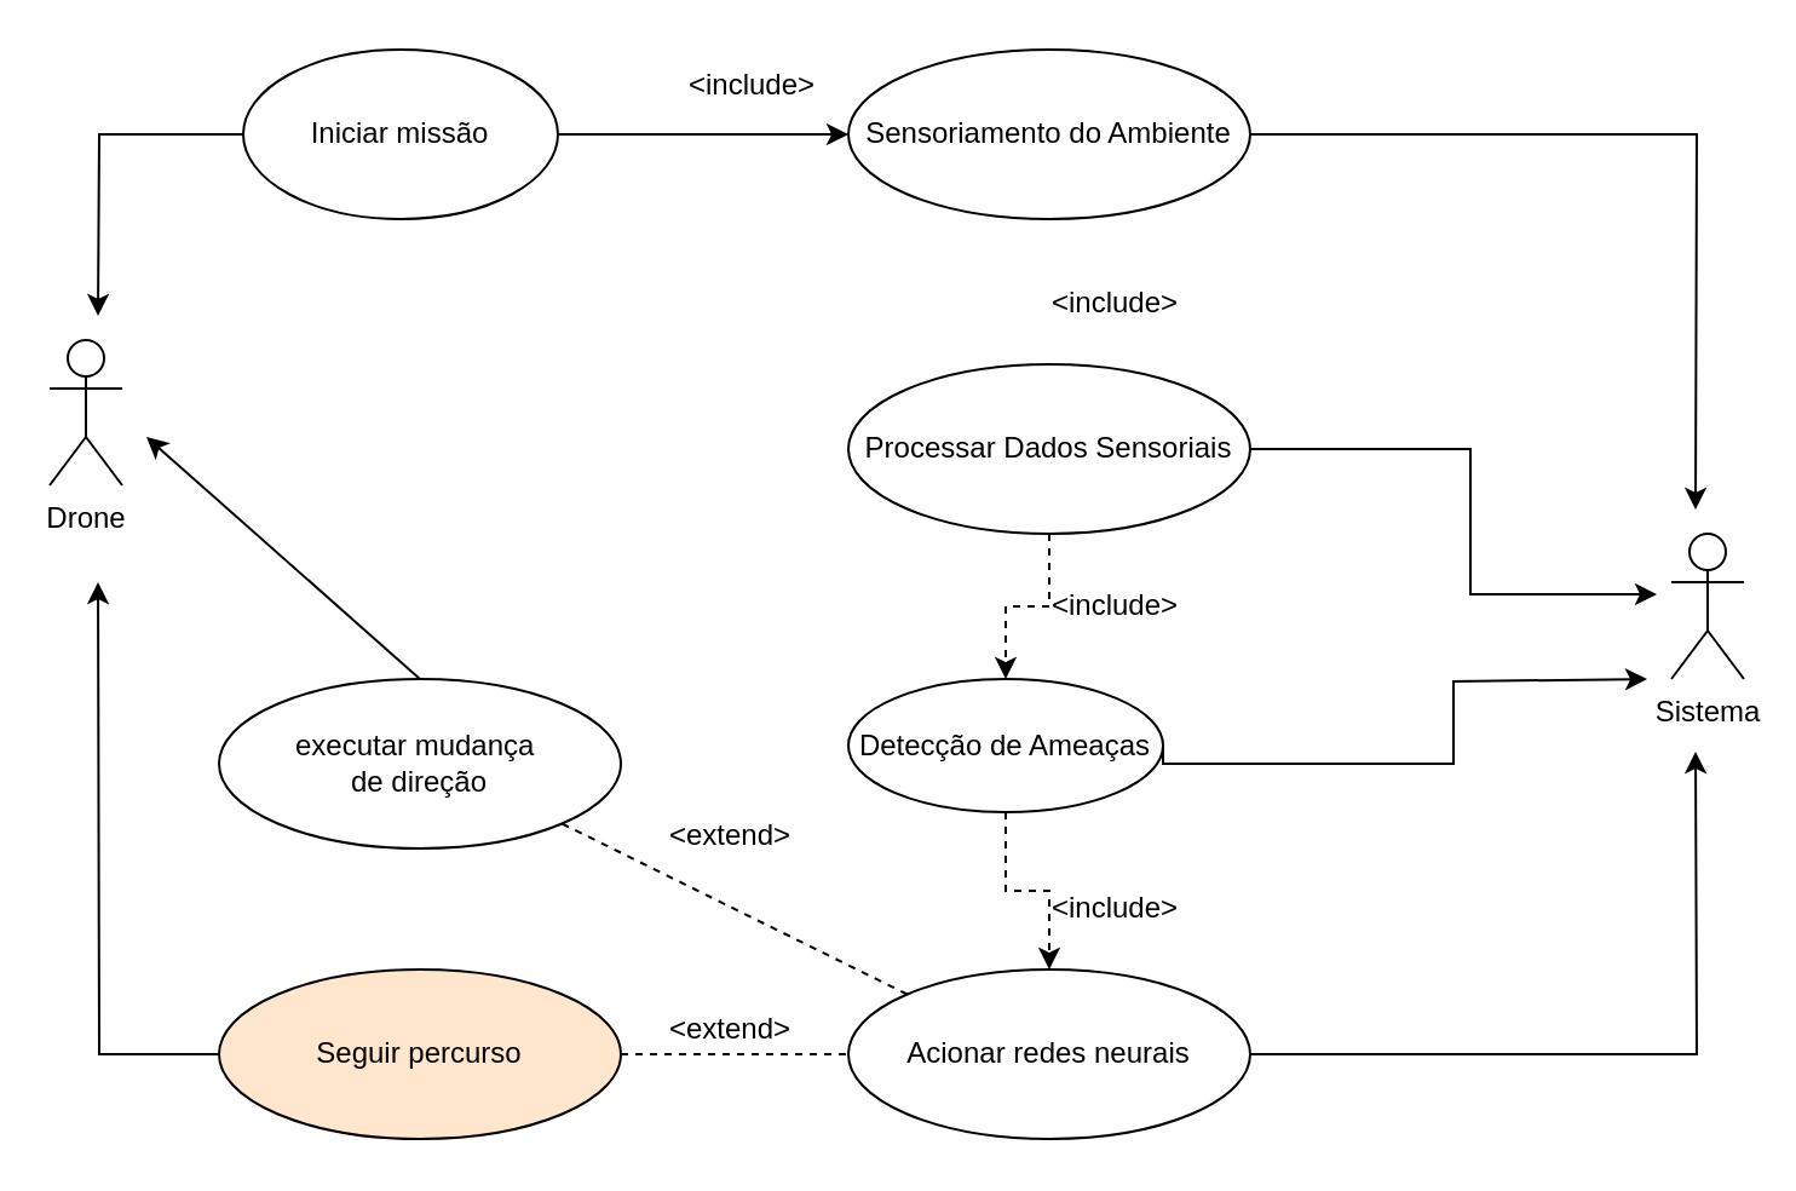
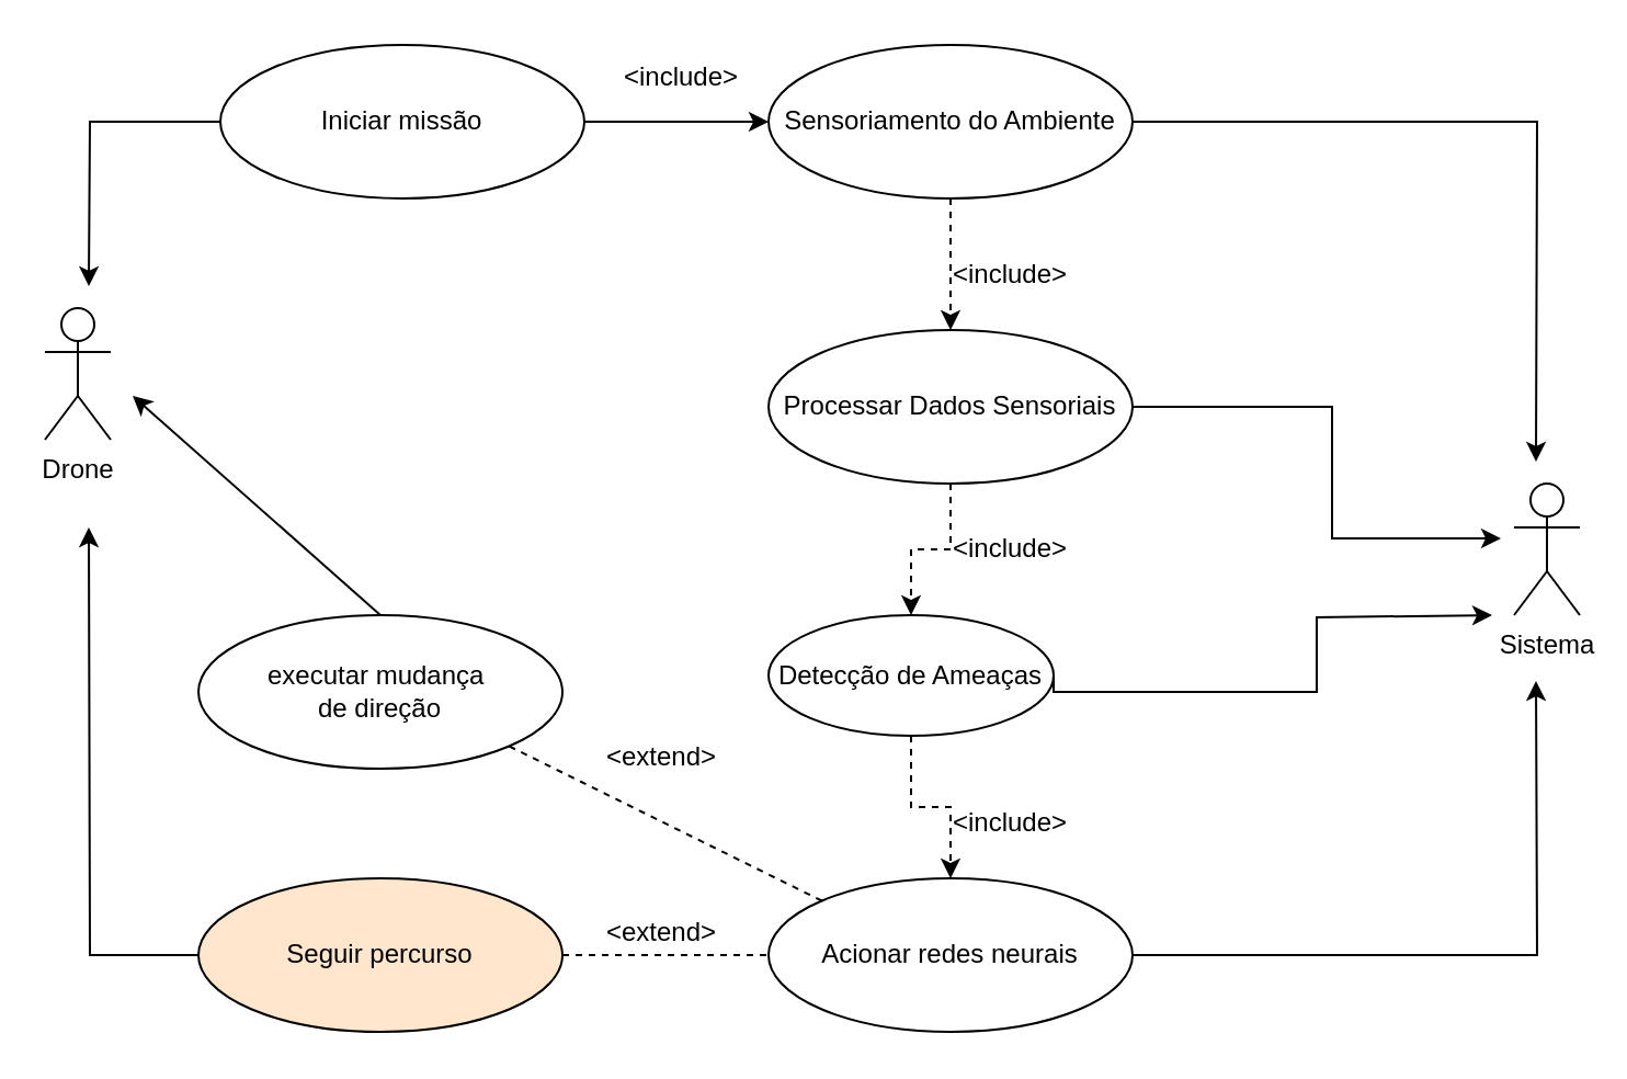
  <mxCell id="0" />
  <mxCell id="1" parent="0" />
  <mxCell id="2" value="Drone" style="shape=umlActor;verticalLabelPosition=bottom;verticalAlign=top;html=1;outlineConnect=0;" vertex="1" parent="1"><mxGeometry x="20" y="140" width="30" height="60" as="geometry" /></mxCell>
  <mxCell id="3" value="Sistema" style="shape=umlActor;verticalLabelPosition=bottom;verticalAlign=top;html=1;outlineConnect=0;" vertex="1" parent="1"><mxGeometry x="690" y="220" width="30" height="60" as="geometry" /></mxCell>
  <mxCell id="4" style="edgeStyle=orthogonalEdgeStyle;rounded=0;orthogonalLoop=1;jettySize=auto;html=1;exitX=1;exitY=0.5;exitDx=0;exitDy=0;entryX=0;entryY=0.5;entryDx=0;entryDy=0;dashed=0;" edge="1" parent="1" source="6" target="9"><mxGeometry relative="1" as="geometry" /></mxCell>
  <mxCell id="5" style="edgeStyle=orthogonalEdgeStyle;rounded=0;orthogonalLoop=1;jettySize=auto;html=1;exitX=0;exitY=0.5;exitDx=0;exitDy=0;" edge="1" parent="1" source="6"><mxGeometry relative="1" as="geometry"><mxPoint x="40" y="130" as="targetPoint" /></mxGeometry></mxCell>
- <mxCell id="6" value="Iniciar missão" style="ellipse;whiteSpace=wrap;html=1;" vertex="1" parent="1"><mxGeometry x="100" y="20" width="130" height="70" as="geometry" /></mxCell>
+ <mxCell id="6" value="Iniciar missão" style="ellipse;whiteSpace=wrap;html=1;" vertex="1" parent="1"><mxGeometry x="100" y="20" width="166" height="70" as="geometry" /></mxCell>
+ <mxCell id="7" style="edgeStyle=orthogonalEdgeStyle;rounded=0;orthogonalLoop=1;jettySize=auto;html=1;exitX=0.5;exitY=1;exitDx=0;exitDy=0;entryX=0.5;entryY=0;entryDx=0;entryDy=0;dashed=1;" edge="1" parent="1" source="9" target="13"><mxGeometry relative="1" as="geometry" /></mxCell>
  <mxCell id="8" style="edgeStyle=orthogonalEdgeStyle;rounded=0;orthogonalLoop=1;jettySize=auto;html=1;exitX=1;exitY=0.5;exitDx=0;exitDy=0;" edge="1" parent="1" source="9"><mxGeometry relative="1" as="geometry"><mxPoint x="700" y="210" as="targetPoint" /></mxGeometry></mxCell>
  <mxCell id="9" value="Sensoriamento do Ambiente" style="ellipse;whiteSpace=wrap;html=1;" vertex="1" parent="1"><mxGeometry x="350" y="20" width="166" height="70" as="geometry" /></mxCell>
  <mxCell id="10" value="executar mudança&amp;nbsp;&lt;div&gt;de direção&lt;/div&gt;" style="ellipse;whiteSpace=wrap;html=1;" vertex="1" parent="1"><mxGeometry x="90" y="280" width="166" height="70" as="geometry" /></mxCell>
  <mxCell id="11" style="edgeStyle=orthogonalEdgeStyle;rounded=0;orthogonalLoop=1;jettySize=auto;html=1;exitX=0.5;exitY=1;exitDx=0;exitDy=0;entryX=0.5;entryY=0;entryDx=0;entryDy=0;dashed=1;" edge="1" parent="1" source="13" target="16"><mxGeometry relative="1" as="geometry" /></mxCell>
  <mxCell id="12" style="edgeStyle=orthogonalEdgeStyle;rounded=0;orthogonalLoop=1;jettySize=auto;html=1;exitX=1;exitY=0.5;exitDx=0;exitDy=0;" edge="1" parent="1" source="13"><mxGeometry relative="1" as="geometry"><mxPoint x="684" y="245" as="targetPoint" /><mxPoint x="530" y="220" as="sourcePoint" /><Array as="points"><mxPoint x="607" y="185" /><mxPoint x="607" y="245" /></Array></mxGeometry></mxCell>
  <mxCell id="13" value="Processar Dados Sensoriais" style="ellipse;whiteSpace=wrap;html=1;" vertex="1" parent="1"><mxGeometry x="350" y="150" width="166" height="70" as="geometry" /></mxCell>
  <mxCell id="14" style="edgeStyle=orthogonalEdgeStyle;rounded=0;orthogonalLoop=1;jettySize=auto;html=1;exitX=0.5;exitY=1;exitDx=0;exitDy=0;entryX=0.5;entryY=0;entryDx=0;entryDy=0;dashed=1;" edge="1" parent="1" source="16" target="20"><mxGeometry relative="1" as="geometry" /></mxCell>
  <mxCell id="15" style="edgeStyle=orthogonalEdgeStyle;rounded=0;orthogonalLoop=1;jettySize=auto;html=1;exitX=1;exitY=0.5;exitDx=0;exitDy=0;" edge="1" parent="1" source="16"><mxGeometry relative="1" as="geometry"><mxPoint x="680" y="280" as="targetPoint" /><Array as="points"><mxPoint x="600" y="315" /><mxPoint x="600" y="281" /></Array></mxGeometry></mxCell>
  <mxCell id="16" value="Detecção de Ameaças" style="ellipse;whiteSpace=wrap;html=1;" vertex="1" parent="1"><mxGeometry x="350" y="280" width="130" height="55" as="geometry" /></mxCell>
  <mxCell id="17" style="edgeStyle=orthogonalEdgeStyle;rounded=0;orthogonalLoop=1;jettySize=auto;html=1;exitX=0;exitY=0.5;exitDx=0;exitDy=0;" edge="1" parent="1" source="18"><mxGeometry relative="1" as="geometry"><mxPoint x="40" y="240" as="targetPoint" /></mxGeometry></mxCell>
  <mxCell id="18" value="Seguir percurso" style="ellipse;whiteSpace=wrap;html=1;fillColor=#ffe6cc;" vertex="1" parent="1"><mxGeometry x="90" y="400" width="166" height="70" as="geometry" /></mxCell>
  <mxCell id="19" style="edgeStyle=orthogonalEdgeStyle;rounded=0;orthogonalLoop=1;jettySize=auto;html=1;exitX=1;exitY=0.5;exitDx=0;exitDy=0;" edge="1" parent="1" source="20"><mxGeometry relative="1" as="geometry"><mxPoint x="700" y="310" as="targetPoint" /></mxGeometry></mxCell>
  <mxCell id="20" value="Acionar redes neurais" style="ellipse;whiteSpace=wrap;html=1;" vertex="1" parent="1"><mxGeometry x="350" y="400" width="166" height="70" as="geometry" /></mxCell>
  <mxCell id="21" value="" style="endArrow=none;dashed=1;html=1;rounded=0;entryX=1;entryY=1;entryDx=0;entryDy=0;exitX=0;exitY=0;exitDx=0;exitDy=0;" edge="1" parent="1" source="20" target="10"><mxGeometry width="50" height="50" relative="1" as="geometry"><mxPoint x="300" y="410" as="sourcePoint" /><mxPoint x="350" y="360" as="targetPoint" /></mxGeometry></mxCell>
  <mxCell id="22" value="" style="endArrow=none;dashed=1;html=1;rounded=0;entryX=0;entryY=0.5;entryDx=0;entryDy=0;exitX=1;exitY=0.5;exitDx=0;exitDy=0;" edge="1" parent="1" source="18" target="20"><mxGeometry width="50" height="50" relative="1" as="geometry"><mxPoint x="0" y="420" as="sourcePoint" /><mxPoint x="50" y="370" as="targetPoint" /></mxGeometry></mxCell>
  <mxCell id="23" value="" style="endArrow=classic;html=1;rounded=0;exitX=0.5;exitY=0;exitDx=0;exitDy=0;" edge="1" parent="1" source="10"><mxGeometry width="50" height="50" relative="1" as="geometry"><mxPoint x="170" y="240" as="sourcePoint" /><mxPoint x="60" y="180" as="targetPoint" /></mxGeometry></mxCell>
  <mxCell id="24" value="&amp;lt;include&amp;gt;" style="text;html=1;align=center;verticalAlign=middle;resizable=0;points=[];autosize=1;strokeColor=none;fillColor=none;" vertex="1" parent="1"><mxGeometry x="270" y="20" width="80" height="30" as="geometry" /></mxCell>
  <mxCell id="25" value="&amp;lt;extend&amp;gt;" style="text;html=1;align=center;verticalAlign=middle;resizable=0;points=[];autosize=1;strokeColor=none;fillColor=none;" vertex="1" parent="1"><mxGeometry x="266" y="330" width="70" height="30" as="geometry" /></mxCell>
  <mxCell id="26" value="&amp;lt;extend&amp;gt;" style="text;html=1;align=center;verticalAlign=middle;resizable=0;points=[];autosize=1;strokeColor=none;fillColor=none;" vertex="1" parent="1"><mxGeometry x="266" y="410" width="70" height="30" as="geometry" /></mxCell>
  <mxCell id="27" value="&amp;lt;include&amp;gt;" style="text;html=1;align=center;verticalAlign=middle;resizable=0;points=[];autosize=1;strokeColor=none;fillColor=none;" vertex="1" parent="1"><mxGeometry x="420" y="110" width="80" height="30" as="geometry" /></mxCell>
  <mxCell id="28" value="&amp;lt;include&amp;gt;" style="text;html=1;align=center;verticalAlign=middle;resizable=0;points=[];autosize=1;strokeColor=none;fillColor=none;" vertex="1" parent="1"><mxGeometry x="420" y="235" width="80" height="30" as="geometry" /></mxCell>
  <mxCell id="29" value="&amp;lt;include&amp;gt;" style="text;html=1;align=center;verticalAlign=middle;resizable=0;points=[];autosize=1;strokeColor=none;fillColor=none;" vertex="1" parent="1"><mxGeometry x="420" y="360" width="80" height="30" as="geometry" /></mxCell>
